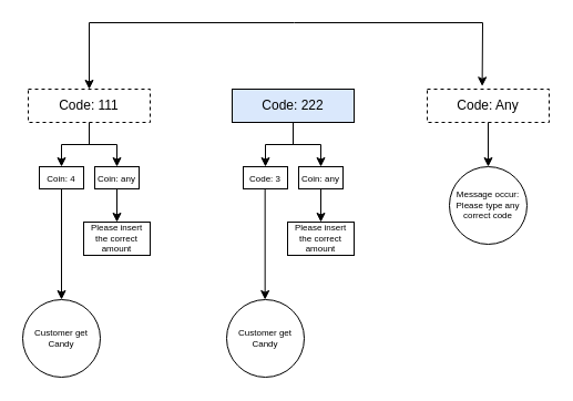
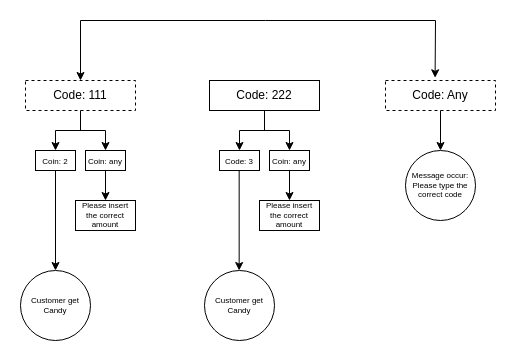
  <mxCell id="0" />
  <mxCell id="1" parent="0" />
  <mxCell id="2" value="Code: 111" style="rounded=0;whiteSpace=wrap;html=1;dashed=1;" vertex="1" parent="1"><mxGeometry x="25" y="80" width="110" height="30" as="geometry" /></mxCell>
- <mxCell id="3" value="Code: 222" style="rounded=0;whiteSpace=wrap;html=1;fillColor=#dae8fc;" vertex="1" parent="1"><mxGeometry x="209" y="80" width="110" height="30" as="geometry" /></mxCell>
+ <mxCell id="3" value="Code: 222" style="rounded=0;whiteSpace=wrap;html=1;" vertex="1" parent="1"><mxGeometry x="209" y="80" width="110" height="30" as="geometry" /></mxCell>
  <mxCell id="4" value="Code: Any" style="rounded=0;whiteSpace=wrap;html=1;dashed=1;" vertex="1" parent="1"><mxGeometry x="385" y="80" width="110" height="30" as="geometry" /></mxCell>
  <mxCell id="5" value="" style="endArrow=classic;html=1;rounded=0;entryX=0.5;entryY=0;entryDx=0;entryDy=0;" edge="1" parent="1" target="2"><mxGeometry width="50" height="50" relative="1" as="geometry"><mxPoint x="265" y="20" as="sourcePoint" /><mxPoint x="335" y="50" as="targetPoint" /><Array as="points"><mxPoint x="80" y="20" /></Array></mxGeometry></mxCell>
  <mxCell id="6" value="" style="endArrow=classic;html=1;rounded=0;entryX=0.451;entryY=-0.09;entryDx=0;entryDy=0;entryPerimeter=0;" edge="1" parent="1" target="4"><mxGeometry width="50" height="50" relative="1" as="geometry"><mxPoint x="265" y="20" as="sourcePoint" /><mxPoint x="365" y="40" as="targetPoint" /><Array as="points"><mxPoint x="435" y="20" /></Array></mxGeometry></mxCell>
  <mxCell id="7" value="" style="endArrow=classic;html=1;rounded=0;exitX=0.5;exitY=1;exitDx=0;exitDy=0;" edge="1" parent="1" source="2"><mxGeometry width="50" height="50" relative="1" as="geometry"><mxPoint x="275" y="120" as="sourcePoint" /><mxPoint x="55" y="150" as="targetPoint" /><Array as="points"><mxPoint x="80" y="130" /><mxPoint x="55" y="130" /></Array></mxGeometry></mxCell>
  <mxCell id="8" value="" style="endArrow=classic;html=1;rounded=0;" edge="1" parent="1"><mxGeometry width="50" height="50" relative="1" as="geometry"><mxPoint x="75" y="130" as="sourcePoint" /><mxPoint x="105" y="150" as="targetPoint" /><Array as="points"><mxPoint x="105" y="130" /></Array></mxGeometry></mxCell>
- <mxCell id="9" value="&lt;font style=&quot;font-size: 8px;&quot;&gt;Coin: 4&lt;/font&gt;" style="rounded=0;whiteSpace=wrap;html=1;" vertex="1" parent="1"><mxGeometry x="35" y="150" width="40" height="20" as="geometry" /></mxCell>
+ <mxCell id="9" value="&lt;font style=&quot;font-size: 8px;&quot;&gt;Coin: 2&lt;/font&gt;" style="rounded=0;whiteSpace=wrap;html=1;" vertex="1" parent="1"><mxGeometry x="35" y="150" width="40" height="20" as="geometry" /></mxCell>
  <mxCell id="10" value="&lt;font style=&quot;font-size: 8px;&quot;&gt;Coin: any&lt;/font&gt;" style="rounded=0;whiteSpace=wrap;html=1;" vertex="1" parent="1"><mxGeometry x="85" y="150" width="40" height="20" as="geometry" /></mxCell>
  <mxCell id="11" value="" style="endArrow=classic;html=1;rounded=0;exitX=0.5;exitY=1;exitDx=0;exitDy=0;" edge="1" parent="1"><mxGeometry width="50" height="50" relative="1" as="geometry"><mxPoint x="264" y="110" as="sourcePoint" /><mxPoint x="239" y="150" as="targetPoint" /><Array as="points"><mxPoint x="264" y="130" /><mxPoint x="239" y="130" /></Array></mxGeometry></mxCell>
  <mxCell id="12" value="" style="endArrow=classic;html=1;rounded=0;" edge="1" parent="1"><mxGeometry width="50" height="50" relative="1" as="geometry"><mxPoint x="259" y="130" as="sourcePoint" /><mxPoint x="289" y="150" as="targetPoint" /><Array as="points"><mxPoint x="289" y="130" /></Array></mxGeometry></mxCell>
  <mxCell id="13" value="&lt;font style=&quot;font-size: 8px;&quot;&gt;Code: 3&lt;/font&gt;" style="rounded=0;whiteSpace=wrap;html=1;" vertex="1" parent="1"><mxGeometry x="219" y="150" width="40" height="20" as="geometry" /></mxCell>
  <mxCell id="14" value="&lt;font style=&quot;font-size: 8px;&quot;&gt;Coin: any&lt;/font&gt;" style="rounded=0;whiteSpace=wrap;html=1;" vertex="1" parent="1"><mxGeometry x="269" y="150" width="40" height="20" as="geometry" /></mxCell>
  <mxCell id="15" value="" style="endArrow=classic;html=1;rounded=0;fontSize=8;exitX=0.5;exitY=1;exitDx=0;exitDy=0;" edge="1" parent="1" source="4"><mxGeometry width="50" height="50" relative="1" as="geometry"><mxPoint x="275" y="130" as="sourcePoint" /><mxPoint x="440" y="150" as="targetPoint" /></mxGeometry></mxCell>
  <mxCell id="16" value="" style="endArrow=classic;html=1;rounded=0;fontSize=8;exitX=0.5;exitY=1;exitDx=0;exitDy=0;" edge="1" parent="1" source="10"><mxGeometry width="50" height="50" relative="1" as="geometry"><mxPoint x="145" y="260" as="sourcePoint" /><mxPoint x="105" y="200" as="targetPoint" /></mxGeometry></mxCell>
  <mxCell id="17" value="Please insert the correct amount" style="rounded=0;whiteSpace=wrap;html=1;fontSize=8;" vertex="1" parent="1"><mxGeometry x="75" y="200" width="60" height="30" as="geometry" /></mxCell>
  <mxCell id="18" value="" style="endArrow=classic;html=1;rounded=0;fontSize=8;exitX=0.5;exitY=1;exitDx=0;exitDy=0;" edge="1" parent="1" source="9"><mxGeometry width="50" height="50" relative="1" as="geometry"><mxPoint x="275" y="220" as="sourcePoint" /><mxPoint x="55" y="270" as="targetPoint" /><Array as="points"><mxPoint x="55" y="270" /></Array></mxGeometry></mxCell>
  <mxCell id="19" value="Customer get Candy" style="ellipse;whiteSpace=wrap;html=1;fontSize=8;" vertex="1" parent="1"><mxGeometry x="20" y="270" width="70" height="70" as="geometry" /></mxCell>
- <mxCell id="20" value="Message occur:&lt;br&gt;Please type any correct code" style="ellipse;whiteSpace=wrap;html=1;fontSize=8;" vertex="1" parent="1"><mxGeometry x="405" y="150" width="70" height="70" as="geometry" /></mxCell>
+ <mxCell id="20" value="Message occur:&lt;br&gt;Please type the correct code" style="ellipse;whiteSpace=wrap;html=1;fontSize=8;" vertex="1" parent="1"><mxGeometry x="405" y="150" width="70" height="70" as="geometry" /></mxCell>
  <mxCell id="21" value="Customer get Candy" style="ellipse;whiteSpace=wrap;html=1;fontSize=8;" vertex="1" parent="1"><mxGeometry x="204" y="270" width="70" height="70" as="geometry" /></mxCell>
  <mxCell id="22" value="" style="endArrow=classic;html=1;rounded=0;fontSize=8;exitX=0.5;exitY=1;exitDx=0;exitDy=0;" edge="1" parent="1"><mxGeometry width="50" height="50" relative="1" as="geometry"><mxPoint x="238.66" y="170" as="sourcePoint" /><mxPoint x="238.66" y="270" as="targetPoint" /><Array as="points"><mxPoint x="238.66" y="270" /></Array></mxGeometry></mxCell>
  <mxCell id="23" value="" style="endArrow=classic;html=1;rounded=0;fontSize=8;exitX=0.5;exitY=1;exitDx=0;exitDy=0;" edge="1" parent="1"><mxGeometry width="50" height="50" relative="1" as="geometry"><mxPoint x="289" y="170" as="sourcePoint" /><mxPoint x="289" y="200" as="targetPoint" /></mxGeometry></mxCell>
  <mxCell id="24" value="Please insert the correct amount" style="rounded=0;whiteSpace=wrap;html=1;fontSize=8;" vertex="1" parent="1"><mxGeometry x="259" y="200" width="60" height="30" as="geometry" /></mxCell>
